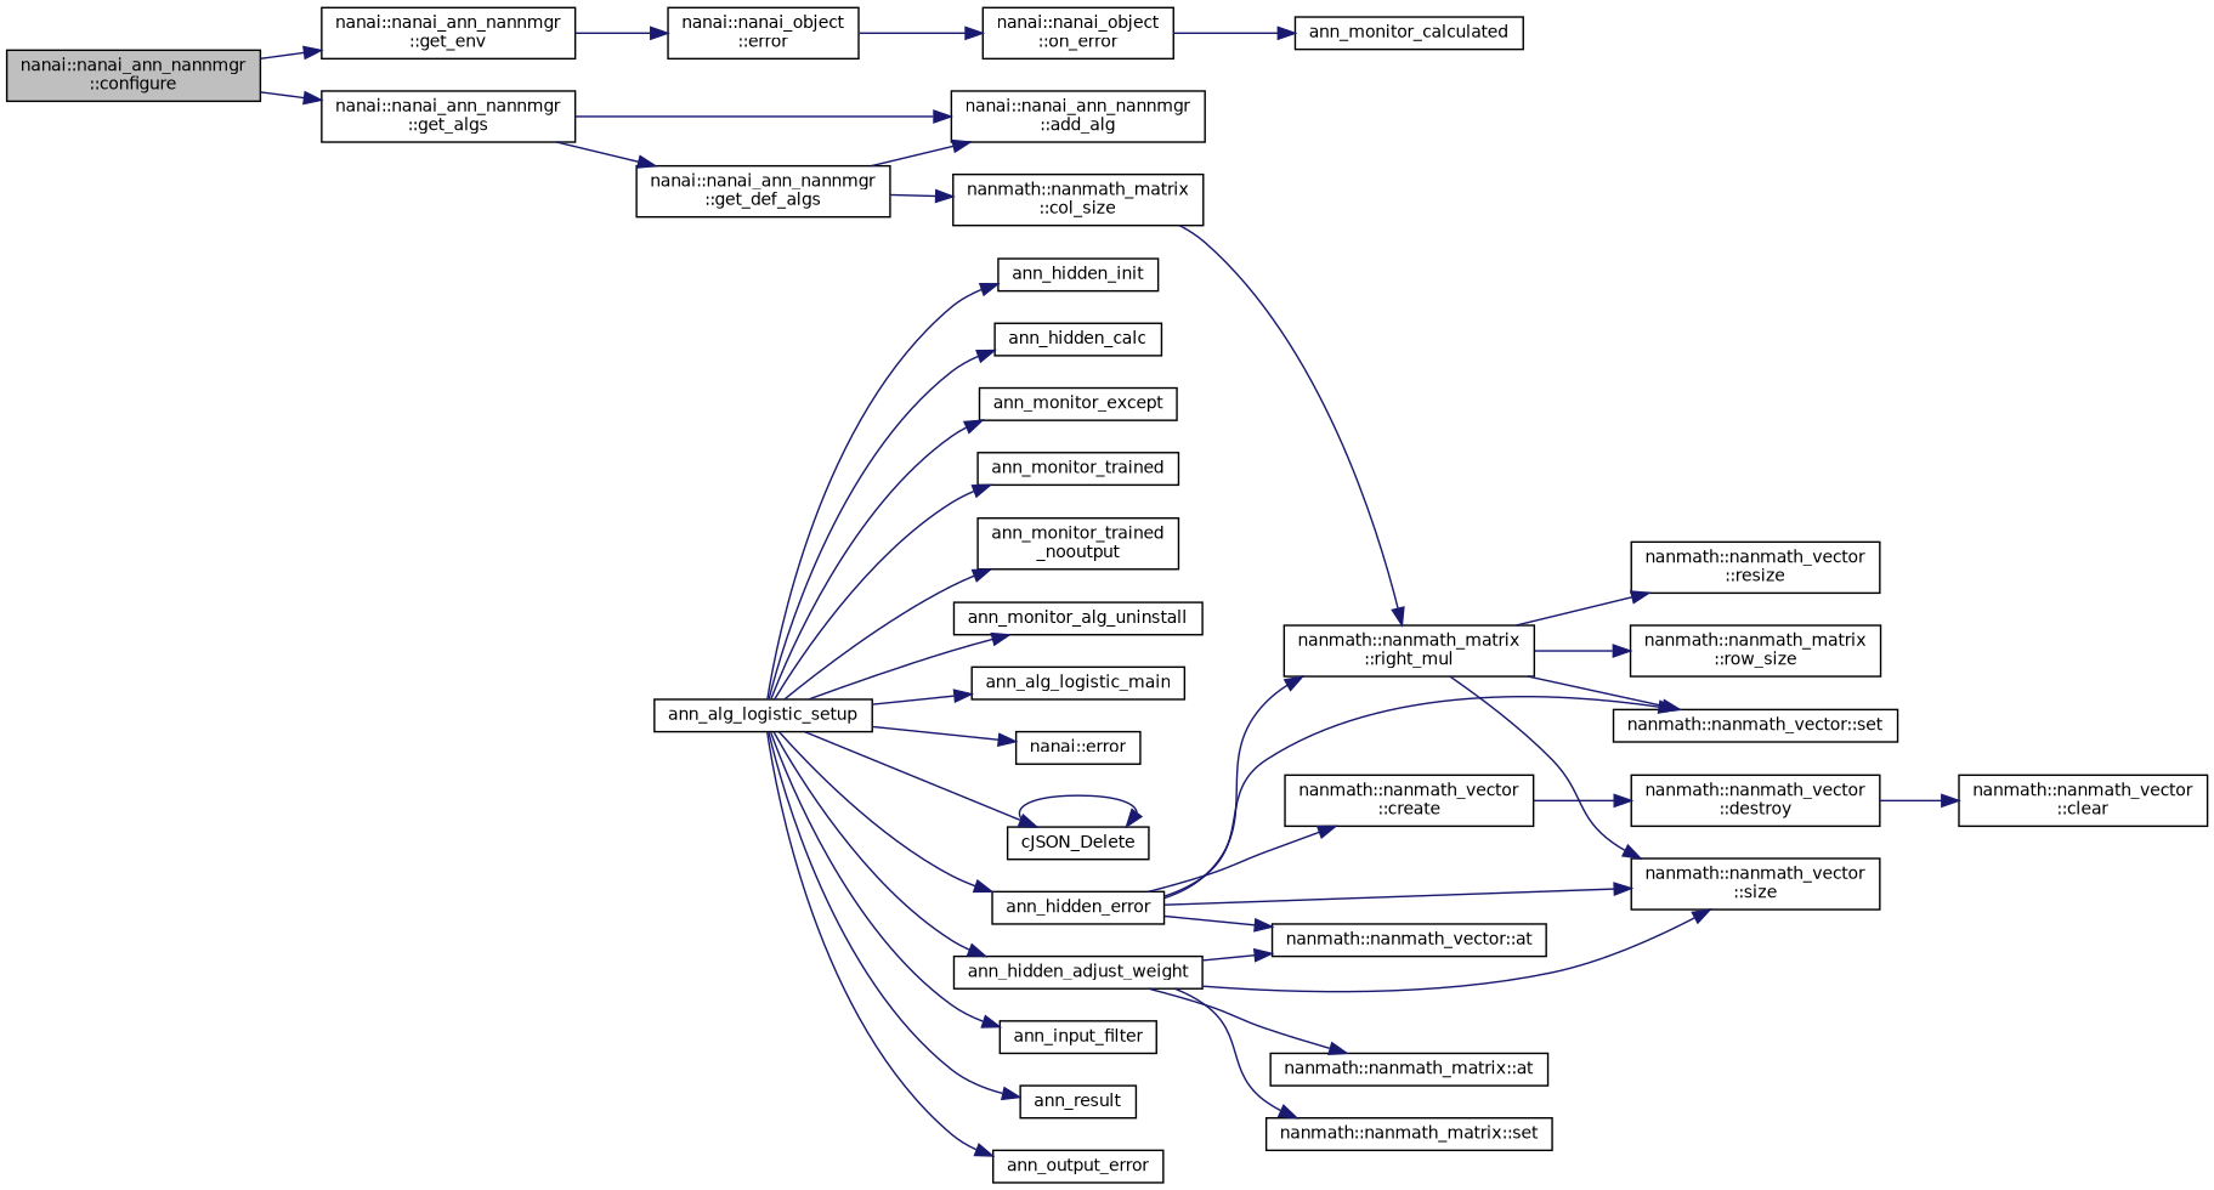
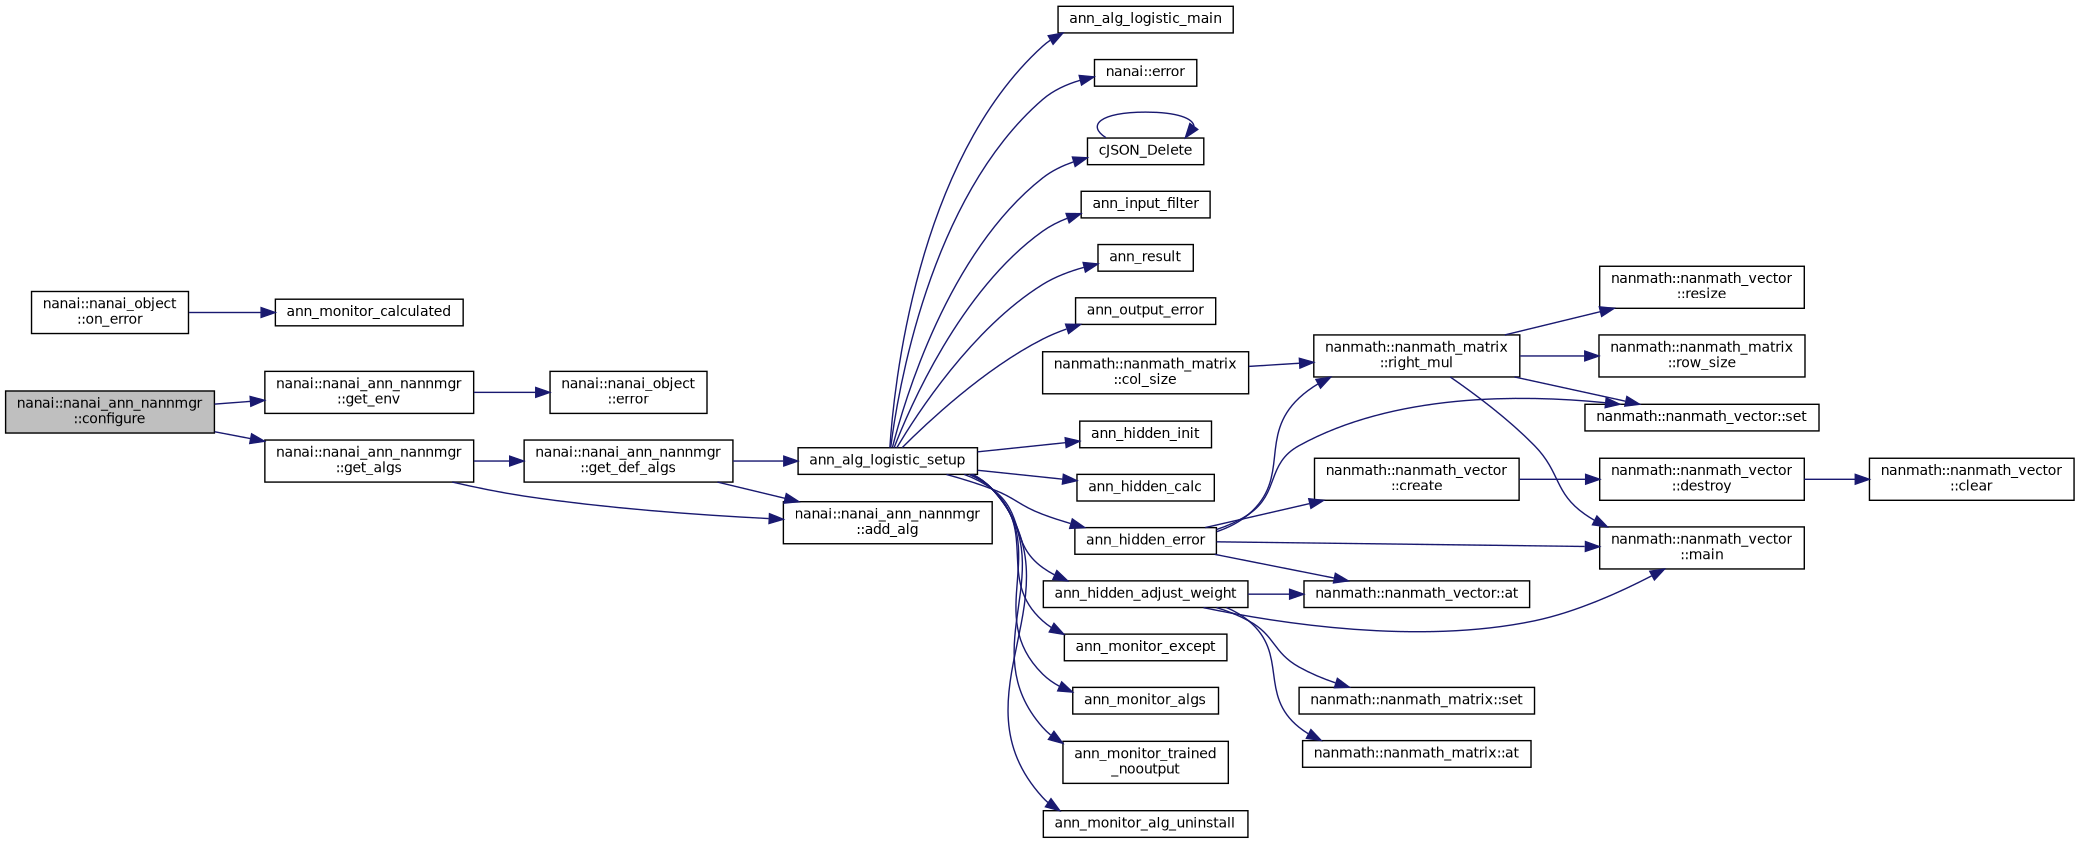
  digraph {
    rankdir=LR
    node [color=black fillcolor=white fontname=Helvetica fontsize=10 shape=record style=filled]
    edge [color=midnightblue fontname=Helvetica fontsize=10 labelfontname=Helvetica labelfontsize=10 style=solid]
    n1 [fillcolor=grey75 fontcolor=black height=0.2 label="nanai::nanai_ann_nannmgr\l::configure" width=0.4]
    n2 [height=0.2 label="nanai::nanai_ann_nannmgr\l::get_env" width=0.4]
    n3 [height=0.2 label="nanai::nanai_ann_nannmgr\l::get_algs" width=0.4]
    n4 [height=0.2 label="nanai::nanai_object\l::error" width=0.4]
    n5 [height=0.2 label="nanai::nanai_ann_nannmgr\l::get_def_algs" width=0.4]
    n6 [height=0.2 label="nanai::nanai_ann_nannmgr\l::add_alg" width=0.4]
    n7 [height=0.2 label="nanai::nanai_object\l::on_error" width=0.4]
    n8 [height=0.2 label=ann_monitor_calculated width=0.4]
    n9 [height=0.2 label=ann_alg_logistic_setup width=0.4]
    n10 [height=0.2 label=ann_input_filter width=0.4]
    n11 [height=0.2 label=ann_result width=0.4]
    n12 [height=0.2 label=ann_output_error width=0.4]
    n13 [height=0.2 label=ann_hidden_init width=0.4]
    n14 [height=0.2 label=ann_hidden_calc width=0.4]
    n15 [height=0.2 label=ann_hidden_error width=0.4]
    n16 [height=0.2 label=ann_hidden_adjust_weight width=0.4]
    n17 [height=0.2 label=ann_monitor_except width=0.4]
-   n18 [height=0.2 label=ann_monitor_trained width=0.4]
+   n18 [height=0.2 label=ann_monitor_algs width=0.4]
    n19 [height=0.2 label="ann_monitor_trained\l_nooutput" width=0.4]
    n20 [height=0.2 label=ann_monitor_alg_uninstall width=0.4]
    n21 [height=0.2 label=ann_alg_logistic_main width=0.4]
    n22 [height=0.2 label="nanai::error" width=0.4]
    n23 [height=0.2 label=cJSON_Delete width=0.4]
    n24 [height=0.2 label="nanmath::nanmath_vector\l::create" width=0.4]
-   n25 [height=0.2 label="nanmath::nanmath_vector\l::size" width=0.4]
+   n25 [height=0.2 label="nanmath::nanmath_vector\l::main" width=0.4]
    n26 [height=0.2 label="nanmath::nanmath_matrix\l::right_mul" width=0.4]
    n27 [height=0.2 label="nanmath::nanmath_vector::set" width=0.4]
    n28 [height=0.2 label="nanmath::nanmath_vector::at" width=0.4]
    n29 [height=0.2 label="nanmath::nanmath_matrix::at" width=0.4]
    n30 [height=0.2 label="nanmath::nanmath_matrix::set" width=0.4]
    n31 [height=0.2 label="nanmath::nanmath_vector\l::destroy" width=0.4]
    n32 [height=0.2 label="nanmath::nanmath_matrix\l::row_size" width=0.4]
    n33 [height=0.2 label="nanmath::nanmath_vector\l::resize" width=0.4]
    n34 [height=0.2 label="nanmath::nanmath_vector\l::clear" width=0.4]
    n35 [height=0.2 label="nanmath::nanmath_matrix\l::col_size" width=0.4]
    n1 -> n2
    n1 -> n3
    n2 -> n4
    n3 -> n5
    n3 -> n6
-   n4 -> n7
    n5 -> n6
-   n5 -> n35
+   n5 -> n9
    n7 -> n8
    n9 -> n10
    n9 -> n11
    n9 -> n12
    n9 -> n13
    n9 -> n14
    n9 -> n15
    n9 -> n16
    n9 -> n17
    n9 -> n18
    n9 -> n19
    n9 -> n20
    n9 -> n21
    n9 -> n22
    n9 -> n23
    n15 -> n24
    n15 -> n25
    n15 -> n26
    n15 -> n27
    n15 -> n28
    n16 -> n25
    n16 -> n28
    n16 -> n29
    n16 -> n30
    n23 -> n23
    n24 -> n31
    n26 -> n25
    n26 -> n27
    n26 -> n32
    n26 -> n33
    n31 -> n34
    n35 -> n26
  }
